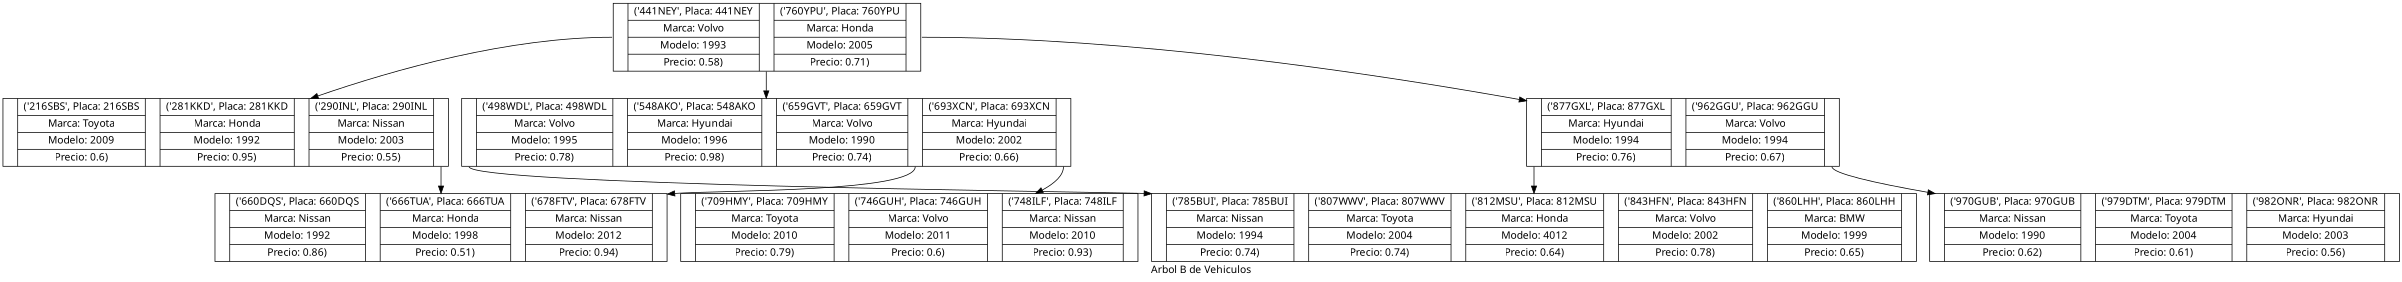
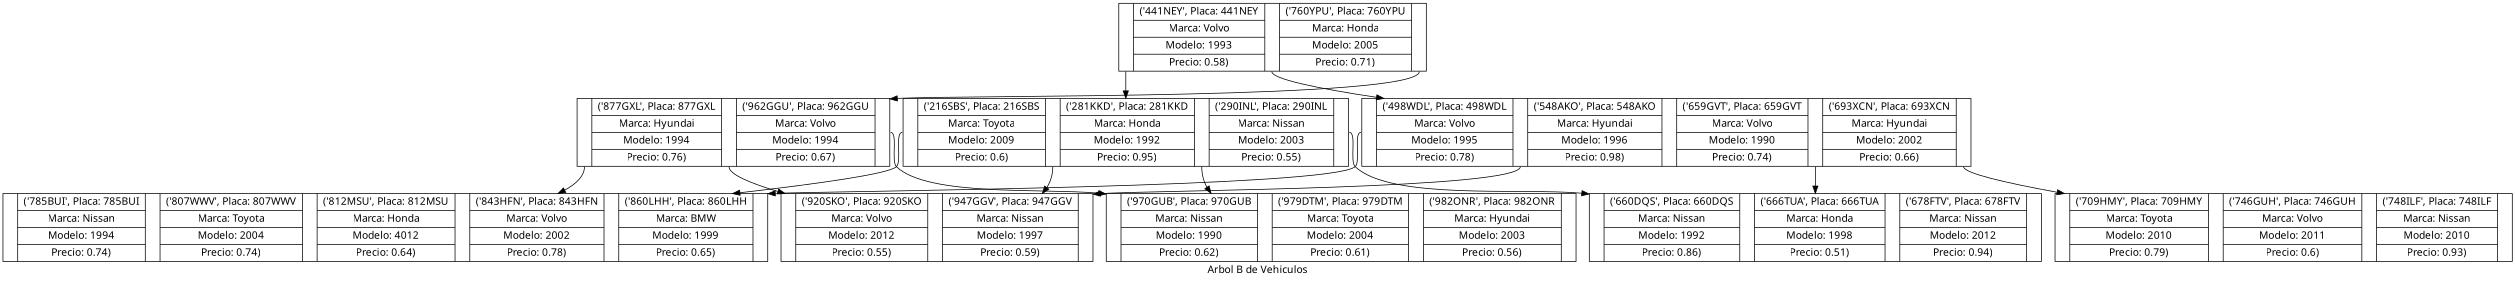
  digraph {
    fontname="Noto Sans"
    label="Arbol B de Vehiculos"
    rankdir=TB
    node [fontname="Noto Sans" shape=record]
    edge [fontname="Noto Sans" tailport=pNULL]
    n1 [label="<p441NEY>| { ('441NEY', Placa: 441NEY | Marca: Volvo | Modelo: 1993 | Precio: 0.58) } |<p760YPU>| { ('760YPU', Placa: 760YPU | Marca: Honda | Modelo: 2005 | Precio: 0.71) } |<pNULL>"]
    n2 [label="<p216SBS>| { ('216SBS', Placa: 216SBS | Marca: Toyota | Modelo: 2009 | Precio: 0.6) } |<p281KKD>| { ('281KKD', Placa: 281KKD | Marca: Honda | Modelo: 1992 | Precio: 0.95) } |<p290INL>| { ('290INL', Placa: 290INL | Marca: Nissan | Modelo: 2003 | Precio: 0.55) } |<pNULL>"]
    n3 [label="<p498WDL>| { ('498WDL', Placa: 498WDL | Marca: Volvo | Modelo: 1995 | Precio: 0.78) } |<p548AKO>| { ('548AKO', Placa: 548AKO | Marca: Hyundai | Modelo: 1996 | Precio: 0.98) } |<p659GVT>| { ('659GVT', Placa: 659GVT | Marca: Volvo | Modelo: 1990 | Precio: 0.74) } |<p693XCN>| { ('693XCN', Placa: 693XCN | Marca: Hyundai | Modelo: 2002 | Precio: 0.66) } |<pNULL>"]
    n4 [label="<p877GXL>| { ('877GXL', Placa: 877GXL | Marca: Hyundai | Modelo: 1994 | Precio: 0.76) } |<p962GGU>| { ('962GGU', Placa: 962GGU | Marca: Volvo | Modelo: 1994 | Precio: 0.67) } |<pNULL>"]
    n5 [label="<p785BUI>| { ('785BUI', Placa: 785BUI | Marca: Nissan | Modelo: 1994 | Precio: 0.74) } |<p807WWV>| { ('807WWV', Placa: 807WWV | Marca: Toyota | Modelo: 2004 | Precio: 0.74) } |<p812MSU>| { ('812MSU', Placa: 812MSU | Marca: Honda | Modelo: 4012 | Precio: 0.64) } |<p843HFN>| { ('843HFN', Placa: 843HFN | Marca: Volvo | Modelo: 2002 | Precio: 0.78) } |<p860LHH>| { ('860LHH', Placa: 860LHH | Marca: BMW | Modelo: 1999 | Precio: 0.65) } |<pNULL>"]
+   n6 [label="<p920SKO>| { ('920SKO', Placa: 920SKO | Marca: Volvo | Modelo: 2012 | Precio: 0.55) } |<p947GGV>| { ('947GGV', Placa: 947GGV | Marca: Nissan | Modelo: 1997 | Precio: 0.59) } |<pNULL>"]
    n7 [label="<p970GUB>| { ('970GUB', Placa: 970GUB | Marca: Nissan | Modelo: 1990 | Precio: 0.62) } |<p979DTM>| { ('979DTM', Placa: 979DTM | Marca: Toyota | Modelo: 2004 | Precio: 0.61) } |<p982ONR>| { ('982ONR', Placa: 982ONR | Marca: Hyundai | Modelo: 2003 | Precio: 0.56) } |<pNULL>"]
    n8 [label="<p660DQS>| { ('660DQS', Placa: 660DQS | Marca: Nissan | Modelo: 1992 | Precio: 0.86) } |<p666TUA>| { ('666TUA', Placa: 666TUA | Marca: Honda | Modelo: 1998 | Precio: 0.51) } |<p678FTV>| { ('678FTV', Placa: 678FTV | Marca: Nissan | Modelo: 2012 | Precio: 0.94) } |<pNULL>"]
    n9 [label="<p709HMY>| { ('709HMY', Placa: 709HMY | Marca: Toyota | Modelo: 2010 | Precio: 0.79) } |<p746GUH>| { ('746GUH', Placa: 746GUH | Marca: Volvo | Modelo: 2011 | Precio: 0.6) } |<p748ILF>| { ('748ILF', Placa: 748ILF | Marca: Nissan | Modelo: 2010 | Precio: 0.93) } |<pNULL>"]
    n1 -> n2 [tailport=p441NEY]
    n1 -> n3 [tailport=p760YPU]
    n1 -> n4
+   n2 -> n5 [tailport=p216SBS]
+   n2 -> n6 [tailport=p281KKD]
+   n2 -> n7 [tailport=p290INL]
    n2 -> n8
    n3 -> n5 [tailport=p498WDL]
+   n3 -> n6 [tailport=p548AKO]
    n3 -> n8 [tailport=p693XCN]
    n3 -> n9
    n4 -> n5 [tailport=p877GXL]
+   n4 -> n6 [tailport=p962GGU]
    n4 -> n7
  }
